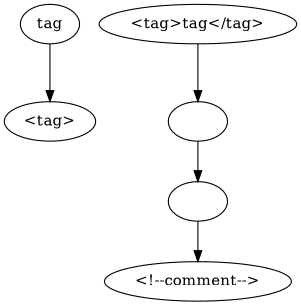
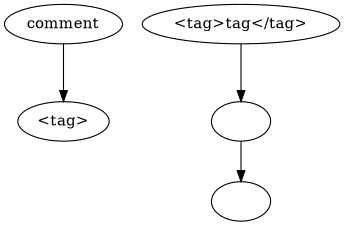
  digraph {
-   tag
+   tag [label=comment]
    "<tag>"
    n3 [label=<<br/>>]
    "<tag>tag</tag>"
    ""
-   "<!--comment-->"
    tag -> "<tag>"
    n3 -> ""
    "<tag>tag</tag>" -> n3 [label=<<br/>>]
-   "" -> "<!--comment-->"
  }
